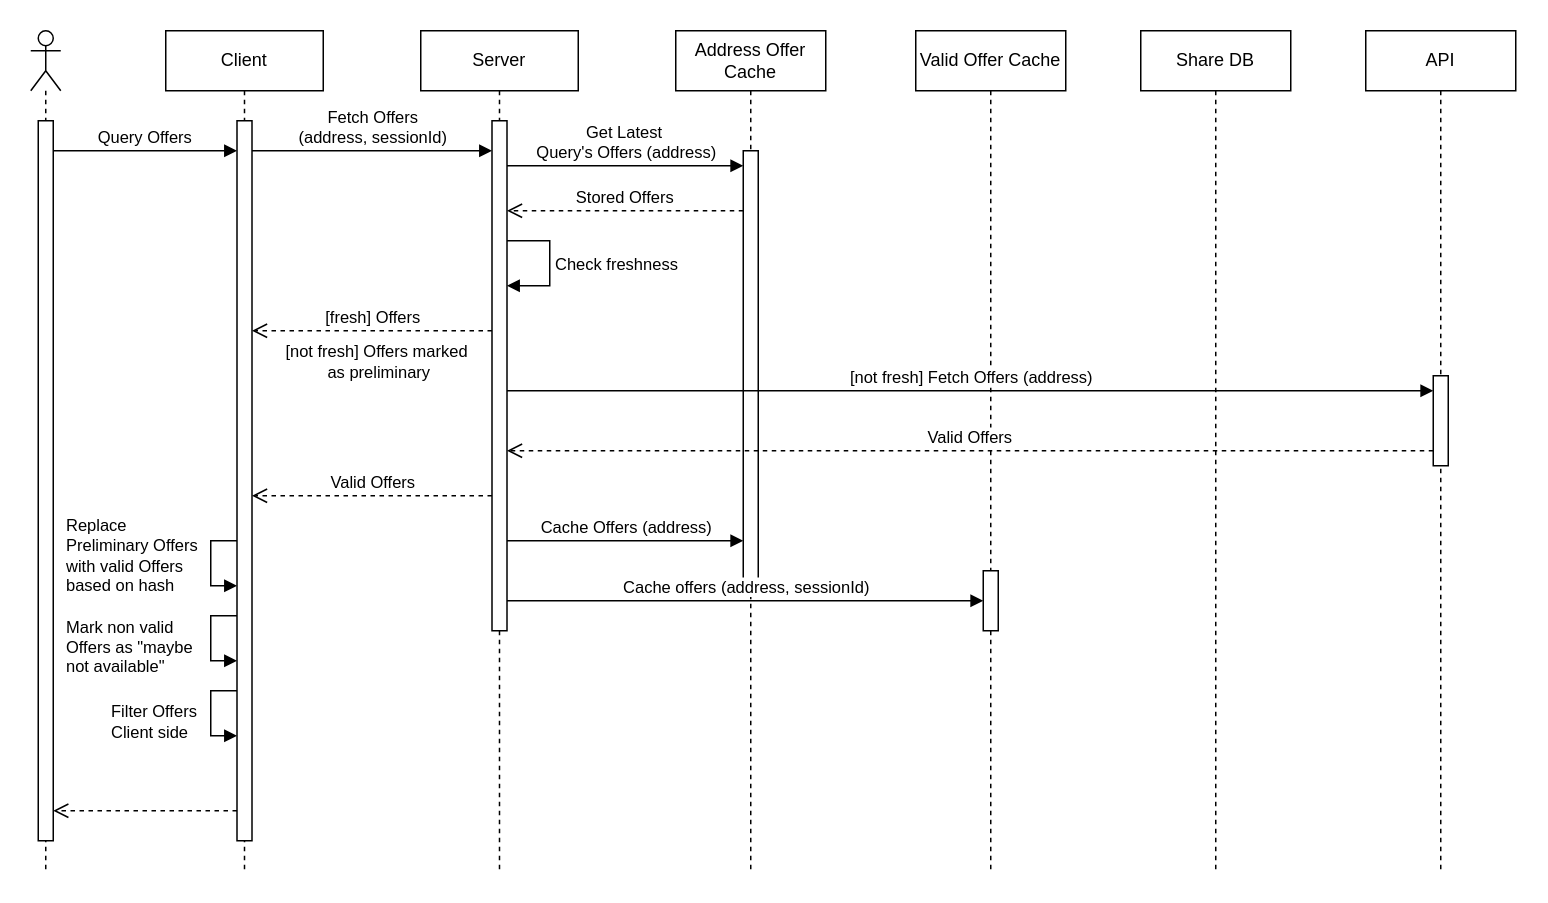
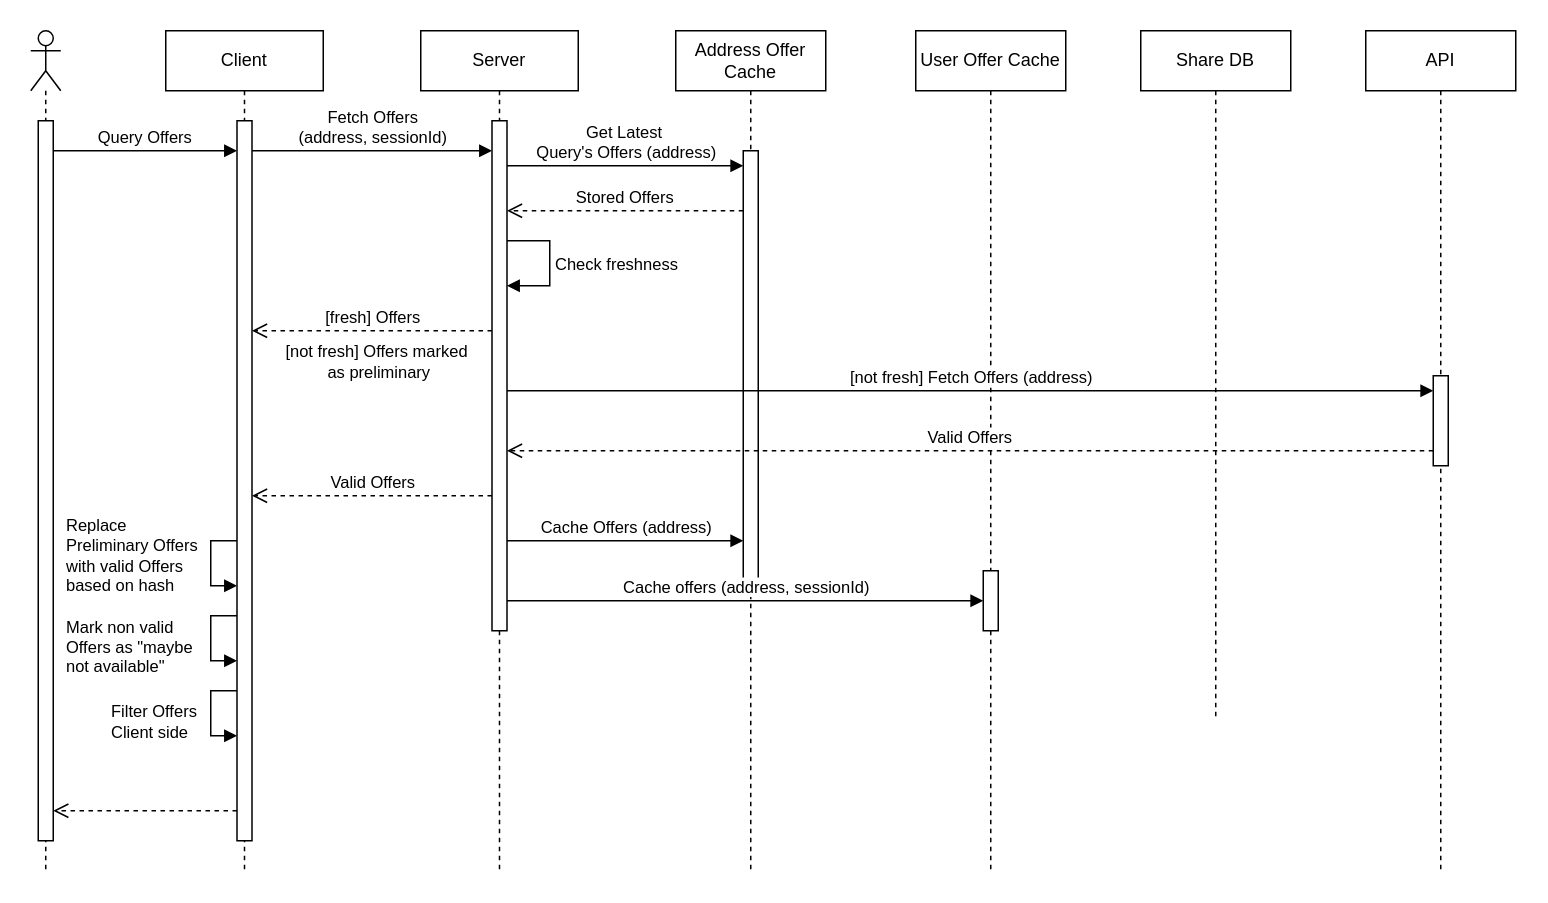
  <mxCell id="0" />
  <mxCell id="1" parent="0" />
  <mxCell id="2" value="API" style="shape=umlLifeline;perimeter=lifelinePerimeter;whiteSpace=wrap;html=1;container=1;dropTarget=0;collapsible=0;recursiveResize=0;outlineConnect=0;portConstraint=eastwest;newEdgeStyle={&quot;curved&quot;:0,&quot;rounded&quot;:0};" parent="1" vertex="1"><mxGeometry x="910" y="20" width="100" height="560" as="geometry" /></mxCell>
  <mxCell id="3" value="" style="html=1;points=[[0,0,0,0,5],[0,1,0,0,-5],[1,0,0,0,5],[1,1,0,0,-5]];perimeter=orthogonalPerimeter;outlineConnect=0;targetShapes=umlLifeline;portConstraint=eastwest;newEdgeStyle={&quot;curved&quot;:0,&quot;rounded&quot;:0};" parent="2" vertex="1"><mxGeometry x="45" y="230" width="10" height="60" as="geometry" /></mxCell>
- <mxCell id="4" value="Share DB" style="shape=umlLifeline;perimeter=lifelinePerimeter;whiteSpace=wrap;html=1;container=1;dropTarget=0;collapsible=0;recursiveResize=0;outlineConnect=0;portConstraint=eastwest;newEdgeStyle={&quot;curved&quot;:0,&quot;rounded&quot;:0};" parent="1" vertex="1"><mxGeometry x="760" y="20" width="100" height="560" as="geometry" /></mxCell>
- <mxCell id="5" value="Valid Offer Cache" style="shape=umlLifeline;perimeter=lifelinePerimeter;whiteSpace=wrap;html=1;container=1;dropTarget=0;collapsible=0;recursiveResize=0;outlineConnect=0;portConstraint=eastwest;newEdgeStyle={&quot;curved&quot;:0,&quot;rounded&quot;:0};" parent="1" vertex="1"><mxGeometry x="610" y="20" width="100" height="560" as="geometry" /></mxCell>
+ <mxCell id="4" value="Share DB" style="shape=umlLifeline;perimeter=lifelinePerimeter;whiteSpace=wrap;html=1;container=1;dropTarget=0;collapsible=0;recursiveResize=0;outlineConnect=0;portConstraint=eastwest;newEdgeStyle={&quot;curved&quot;:0,&quot;rounded&quot;:0};" parent="1" vertex="1"><mxGeometry x="760" y="20" width="100" height="460" as="geometry" /></mxCell>
+ <mxCell id="5" value="User Offer Cache" style="shape=umlLifeline;perimeter=lifelinePerimeter;whiteSpace=wrap;html=1;container=1;dropTarget=0;collapsible=0;recursiveResize=0;outlineConnect=0;portConstraint=eastwest;newEdgeStyle={&quot;curved&quot;:0,&quot;rounded&quot;:0};" parent="1" vertex="1"><mxGeometry x="610" y="20" width="100" height="560" as="geometry" /></mxCell>
  <mxCell id="6" value="" style="html=1;points=[[0,0,0,0,5],[0,1,0,0,-5],[1,0,0,0,5],[1,1,0,0,-5]];perimeter=orthogonalPerimeter;outlineConnect=0;targetShapes=umlLifeline;portConstraint=eastwest;newEdgeStyle={&quot;curved&quot;:0,&quot;rounded&quot;:0};" parent="5" vertex="1"><mxGeometry x="45" y="360" width="10" height="40" as="geometry" /></mxCell>
  <mxCell id="7" value="Client" style="shape=umlLifeline;perimeter=lifelinePerimeter;whiteSpace=wrap;html=1;container=1;dropTarget=0;collapsible=0;recursiveResize=0;outlineConnect=0;portConstraint=eastwest;newEdgeStyle={&quot;curved&quot;:0,&quot;rounded&quot;:0};" parent="1" vertex="1"><mxGeometry x="110" y="20" width="105" height="560" as="geometry" /></mxCell>
  <mxCell id="8" value="" style="html=1;points=[[0,0,0,0,5],[0,1,0,0,-5],[1,0,0,0,5],[1,1,0,0,-5]];perimeter=orthogonalPerimeter;outlineConnect=0;targetShapes=umlLifeline;portConstraint=eastwest;newEdgeStyle={&quot;curved&quot;:0,&quot;rounded&quot;:0};" parent="7" vertex="1"><mxGeometry x="47.5" y="60" width="10" height="480" as="geometry" /></mxCell>
  <mxCell id="9" value="Replace&amp;nbsp;&lt;div&gt;Preliminary Offers&lt;div&gt;with valid Offers&amp;nbsp;&lt;/div&gt;&lt;div&gt;based on hash&lt;/div&gt;&lt;/div&gt;" style="html=1;align=left;spacingLeft=2;endArrow=block;rounded=0;edgeStyle=orthogonalEdgeStyle;curved=0;rounded=0;" parent="7" edge="1"><mxGeometry x="-0.154" y="-100" relative="1" as="geometry"><mxPoint x="47.5" y="340" as="sourcePoint" /><Array as="points"><mxPoint x="30" y="340" /><mxPoint x="30" y="370" /></Array><mxPoint x="47.5" y="370" as="targetPoint" /><mxPoint as="offset" /></mxGeometry></mxCell>
  <mxCell id="10" value="Mark non&amp;nbsp;&lt;span style=&quot;background-color: light-dark(#ffffff, var(--ge-dark-color, #121212)); color: light-dark(rgb(0, 0, 0), rgb(255, 255, 255));&quot;&gt;valid&amp;nbsp;&lt;/span&gt;&lt;div&gt;&lt;span style=&quot;background-color: light-dark(#ffffff, var(--ge-dark-color, #121212)); color: light-dark(rgb(0, 0, 0), rgb(255, 255, 255));&quot;&gt;Offers&amp;nbsp;&lt;/span&gt;&lt;span style=&quot;background-color: light-dark(#ffffff, var(--ge-dark-color, #121212)); color: light-dark(rgb(0, 0, 0), rgb(255, 255, 255));&quot;&gt;as &quot;maybe&amp;nbsp;&lt;/span&gt;&lt;div&gt;not available&quot;&lt;/div&gt;&lt;/div&gt;" style="html=1;align=left;spacingLeft=2;endArrow=block;rounded=0;edgeStyle=orthogonalEdgeStyle;curved=0;rounded=0;" parent="7" edge="1"><mxGeometry x="0.154" y="-100" relative="1" as="geometry"><mxPoint x="47.5" y="390" as="sourcePoint" /><Array as="points"><mxPoint x="30" y="390" /><mxPoint x="30" y="420" /></Array><mxPoint x="47.5" y="420" as="targetPoint" /><mxPoint as="offset" /></mxGeometry></mxCell>
  <mxCell id="11" value="Filter Offers&amp;nbsp;&lt;div&gt;Client side&lt;/div&gt;" style="html=1;align=left;spacingLeft=2;endArrow=block;rounded=0;edgeStyle=orthogonalEdgeStyle;curved=0;rounded=0;" edge="1" parent="7" source="8" target="8"><mxGeometry x="0.155" y="-70" relative="1" as="geometry"><mxPoint x="47.5" y="440" as="sourcePoint" /><Array as="points"><mxPoint x="30" y="440" /><mxPoint x="30" y="470" /></Array><mxPoint x="47.5" y="470" as="targetPoint" /><mxPoint as="offset" /></mxGeometry></mxCell>
  <mxCell id="12" value="Server" style="shape=umlLifeline;perimeter=lifelinePerimeter;whiteSpace=wrap;html=1;container=1;dropTarget=0;collapsible=0;recursiveResize=0;outlineConnect=0;portConstraint=eastwest;newEdgeStyle={&quot;curved&quot;:0,&quot;rounded&quot;:0};" parent="1" vertex="1"><mxGeometry x="280" y="20" width="105" height="560" as="geometry" /></mxCell>
  <mxCell id="13" value="" style="html=1;points=[[0,0,0,0,5],[0,1,0,0,-5],[1,0,0,0,5],[1,1,0,0,-5]];perimeter=orthogonalPerimeter;outlineConnect=0;targetShapes=umlLifeline;portConstraint=eastwest;newEdgeStyle={&quot;curved&quot;:0,&quot;rounded&quot;:0};" parent="12" vertex="1"><mxGeometry x="47.5" y="60" width="10" height="340" as="geometry" /></mxCell>
  <mxCell id="14" value="Check freshness" style="html=1;align=left;spacingLeft=2;endArrow=block;rounded=0;edgeStyle=orthogonalEdgeStyle;curved=0;rounded=0;" parent="12" source="13" target="13" edge="1"><mxGeometry x="0.012" relative="1" as="geometry"><mxPoint x="58" y="140" as="sourcePoint" /><Array as="points"><mxPoint x="86" y="140" /><mxPoint x="86" y="170" /></Array><mxPoint x="58" y="170" as="targetPoint" /><mxPoint as="offset" /></mxGeometry></mxCell>
  <mxCell id="15" value="Address Offer Cache" style="shape=umlLifeline;perimeter=lifelinePerimeter;whiteSpace=wrap;html=1;container=1;dropTarget=0;collapsible=0;recursiveResize=0;outlineConnect=0;portConstraint=eastwest;newEdgeStyle={&quot;curved&quot;:0,&quot;rounded&quot;:0};" parent="1" vertex="1"><mxGeometry x="450" y="20" width="100" height="560" as="geometry" /></mxCell>
  <mxCell id="16" value="" style="html=1;points=[[0,0,0,0,5],[0,1,0,0,-5],[1,0,0,0,5],[1,1,0,0,-5]];perimeter=orthogonalPerimeter;outlineConnect=0;targetShapes=umlLifeline;portConstraint=eastwest;newEdgeStyle={&quot;curved&quot;:0,&quot;rounded&quot;:0};" parent="15" vertex="1"><mxGeometry x="45" y="80" width="10" height="290" as="geometry" /></mxCell>
  <mxCell id="17" value="" style="shape=umlLifeline;perimeter=lifelinePerimeter;whiteSpace=wrap;html=1;container=1;dropTarget=0;collapsible=0;recursiveResize=0;outlineConnect=0;portConstraint=eastwest;newEdgeStyle={&quot;curved&quot;:0,&quot;rounded&quot;:0};participant=umlActor;" parent="1" vertex="1"><mxGeometry x="20" y="20" width="20" height="560" as="geometry" /></mxCell>
  <mxCell id="18" value="" style="html=1;points=[[0,0,0,0,5],[0,1,0,0,-5],[1,0,0,0,5],[1,1,0,0,-5]];perimeter=orthogonalPerimeter;outlineConnect=0;targetShapes=umlLifeline;portConstraint=eastwest;newEdgeStyle={&quot;curved&quot;:0,&quot;rounded&quot;:0};" parent="17" vertex="1"><mxGeometry x="5" y="60" width="10" height="480" as="geometry" /></mxCell>
  <mxCell id="19" value="Query Offers" style="html=1;verticalAlign=bottom;endArrow=block;curved=0;rounded=0;" parent="1" source="18" target="8" edge="1"><mxGeometry width="80" relative="1" as="geometry"><mxPoint x="35" y="60" as="sourcePoint" /><mxPoint x="155" y="60" as="targetPoint" /><Array as="points"><mxPoint x="100" y="100" /></Array></mxGeometry></mxCell>
  <mxCell id="20" value="Fetch Offers&lt;div&gt;(&lt;span style=&quot;background-color: light-dark(#ffffff, var(--ge-dark-color, #121212)); color: light-dark(rgb(0, 0, 0), rgb(255, 255, 255));&quot;&gt;address, sessionId)&lt;/span&gt;&lt;/div&gt;" style="html=1;verticalAlign=bottom;endArrow=block;curved=0;rounded=0;" parent="1" source="8" target="13" edge="1"><mxGeometry x="-0.005" width="80" relative="1" as="geometry"><mxPoint x="210" y="50" as="sourcePoint" /><mxPoint x="290" y="50" as="targetPoint" /><Array as="points"><mxPoint x="240" y="100" /></Array><mxPoint as="offset" /></mxGeometry></mxCell>
  <mxCell id="21" value="Get Latest&amp;nbsp;&lt;div&gt;Query's Offers (address)&lt;/div&gt;" style="html=1;verticalAlign=bottom;endArrow=block;curved=0;rounded=0;" parent="1" source="13" target="16" edge="1"><mxGeometry x="-0.002" width="80" relative="1" as="geometry"><mxPoint x="337.5" y="460" as="sourcePoint" /><mxPoint x="495" y="460" as="targetPoint" /><Array as="points"><mxPoint x="400" y="110" /></Array><mxPoint as="offset" /></mxGeometry></mxCell>
  <mxCell id="22" value="Stored Offers" style="html=1;verticalAlign=bottom;endArrow=open;dashed=1;endSize=8;curved=0;rounded=0;" parent="1" source="16" target="13" edge="1"><mxGeometry relative="1" as="geometry"><mxPoint x="495" y="490" as="sourcePoint" /><mxPoint x="337.5" y="490" as="targetPoint" /><Array as="points"><mxPoint x="430" y="140" /></Array></mxGeometry></mxCell>
  <mxCell id="23" value="[fresh] Offers" style="html=1;verticalAlign=bottom;endArrow=open;dashed=1;endSize=8;curved=0;rounded=0;" parent="1" source="13" target="8" edge="1"><mxGeometry relative="1" as="geometry"><mxPoint x="327.5" y="510" as="sourcePoint" /><mxPoint x="167.5" y="510" as="targetPoint" /><Array as="points"><mxPoint x="260" y="220" /></Array><mxPoint as="offset" /></mxGeometry></mxCell>
  <mxCell id="24" value="[not fresh] Offers marked&amp;nbsp;&lt;div&gt;&lt;span style=&quot;background-color: light-dark(#ffffff, var(--ge-dark-color, #121212)); color: light-dark(rgb(0, 0, 0), rgb(255, 255, 255));&quot;&gt;as preliminary&lt;/span&gt;&lt;/div&gt;" style="edgeLabel;html=1;align=center;verticalAlign=middle;resizable=0;points=[];" parent="23" vertex="1" connectable="0"><mxGeometry x="-0.344" relative="1" as="geometry"><mxPoint x="-24" y="20" as="offset" /></mxGeometry></mxCell>
  <mxCell id="25" value="[not fresh] Fetch Offers (address)" style="html=1;verticalAlign=bottom;endArrow=block;curved=0;rounded=0;" parent="1" source="13" target="3" edge="1"><mxGeometry x="0.001" width="80" relative="1" as="geometry"><mxPoint x="337.5" y="530" as="sourcePoint" /><mxPoint x="955" y="530" as="targetPoint" /><Array as="points"><mxPoint x="510" y="260" /></Array><mxPoint as="offset" /></mxGeometry></mxCell>
  <mxCell id="26" value="Valid Offers" style="html=1;verticalAlign=bottom;endArrow=open;dashed=1;endSize=8;curved=0;rounded=0;" parent="1" source="3" target="13" edge="1"><mxGeometry relative="1" as="geometry"><mxPoint x="955" y="570" as="sourcePoint" /><mxPoint x="337.5" y="570" as="targetPoint" /><Array as="points"><mxPoint x="500" y="300" /></Array></mxGeometry></mxCell>
  <mxCell id="27" value="Valid Offers" style="html=1;verticalAlign=bottom;endArrow=open;dashed=1;endSize=8;curved=0;rounded=0;" parent="1" source="13" target="8" edge="1"><mxGeometry relative="1" as="geometry"><mxPoint x="327.5" y="640" as="sourcePoint" /><mxPoint x="167.5" y="640" as="targetPoint" /><Array as="points"><mxPoint x="250" y="330" /></Array></mxGeometry></mxCell>
  <mxCell id="28" value="Cache Offers (address)" style="html=1;verticalAlign=bottom;endArrow=block;curved=0;rounded=0;" parent="1" source="13" target="16" edge="1"><mxGeometry width="80" relative="1" as="geometry"><mxPoint x="337.5" y="650" as="sourcePoint" /><mxPoint x="495" y="650" as="targetPoint" /><Array as="points"><mxPoint x="420" y="360" /></Array></mxGeometry></mxCell>
  <mxCell id="29" value="" style="html=1;verticalAlign=bottom;endArrow=open;dashed=1;endSize=8;curved=0;rounded=0;" parent="1" source="8" target="18" edge="1"><mxGeometry x="-0.006" relative="1" as="geometry"><mxPoint x="140" y="390" as="sourcePoint" /><mxPoint x="60" y="390" as="targetPoint" /><Array as="points"><mxPoint x="100" y="540" /></Array><mxPoint as="offset" /></mxGeometry></mxCell>
  <mxCell id="30" value="Cache offers (address, sessionId)" style="html=1;verticalAlign=bottom;endArrow=block;curved=0;rounded=0;" parent="1" source="13" target="6" edge="1"><mxGeometry width="80" relative="1" as="geometry"><mxPoint x="340" y="400" as="sourcePoint" /><mxPoint x="497" y="400" as="targetPoint" /><Array as="points"><mxPoint x="422" y="400" /></Array></mxGeometry></mxCell>
